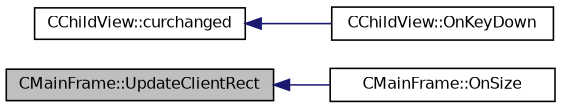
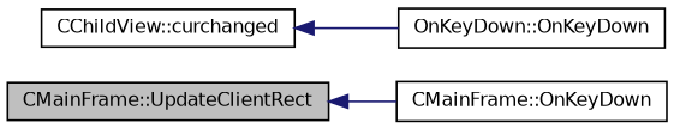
  digraph {
    rankdir=LR
    node [color=black fillcolor=white fontname=Helvetica fontsize=10 shape=record style=filled]
    edge [color=midnightblue dir=back fontname=Helvetica fontsize=10 labelfontname=Helvetica labelfontsize=10 style=solid]
    n1 [fillcolor=grey75 fontcolor=black height=0.2 label="CMainFrame::UpdateClientRect" width=0.4]
-   n2 [height=0.2 label="CMainFrame::OnSize" width=0.4]
+   n2 [height=0.2 label="CMainFrame::OnKeyDown" width=0.4]
    n3 [height=0.2 label="CChildView::curchanged" width=0.4]
-   n4 [height=0.2 label="CChildView::OnKeyDown" width=0.4]
+   n4 [height=0.2 label="OnKeyDown::OnKeyDown" width=0.4]
    n1 -> n2
    n3 -> n4
  }
